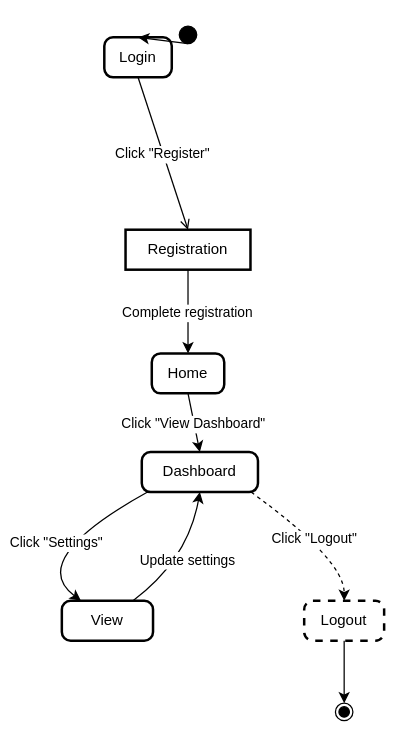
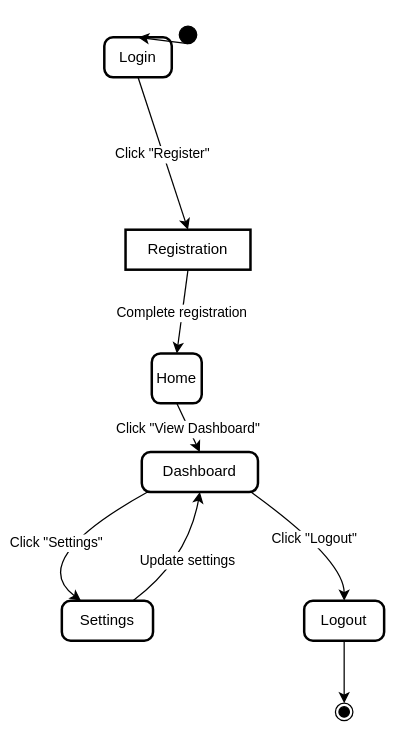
  <mxCell id="0" />
  <mxCell id="1" parent="0" />
  <mxCell id="2" value="" style="ellipse;fillColor=strokeColor;" vertex="1" parent="1"><mxGeometry x="143" y="20" width="14" height="14" as="geometry" /></mxCell>
  <mxCell id="3" value="Login" style="rounded=1;absoluteArcSize=1;arcSize=14;whiteSpace=wrap;strokeWidth=2;" vertex="1" parent="1"><mxGeometry x="83" y="29" width="54" height="32" as="geometry" /></mxCell>
  <mxCell id="4" value="Registration" style="absoluteArcSize=1;arcSize=14;whiteSpace=wrap;strokeWidth=2;rounded=0;" vertex="1" parent="1"><mxGeometry x="100" y="183" width="100" height="32" as="geometry" /></mxCell>
- <mxCell id="5" value="Home" style="rounded=1;absoluteArcSize=1;arcSize=14;whiteSpace=wrap;strokeWidth=2;" vertex="1" parent="1"><mxGeometry x="121" y="282" width="58" height="32" as="geometry" /></mxCell>
+ <mxCell id="5" value="Home" style="rounded=1;absoluteArcSize=1;arcSize=14;whiteSpace=wrap;strokeWidth=2;" vertex="1" parent="1"><mxGeometry x="121" y="282" width="40" height="40" as="geometry" /></mxCell>
  <mxCell id="6" value="Dashboard" style="rounded=1;absoluteArcSize=1;arcSize=14;whiteSpace=wrap;strokeWidth=2;" vertex="1" parent="1"><mxGeometry x="113" y="361" width="93" height="32" as="geometry" /></mxCell>
- <mxCell id="7" value="View" style="rounded=1;absoluteArcSize=1;arcSize=14;whiteSpace=wrap;strokeWidth=2;" vertex="1" parent="1"><mxGeometry x="49" y="480" width="73" height="32" as="geometry" /></mxCell>
- <mxCell id="8" value="Logout" style="rounded=1;absoluteArcSize=1;arcSize=14;whiteSpace=wrap;strokeWidth=2;dashed=1;" vertex="1" parent="1"><mxGeometry x="243" y="480" width="64" height="32" as="geometry" /></mxCell>
+ <mxCell id="7" value="Settings" style="rounded=1;absoluteArcSize=1;arcSize=14;whiteSpace=wrap;strokeWidth=2;" vertex="1" parent="1"><mxGeometry x="49" y="480" width="73" height="32" as="geometry" /></mxCell>
+ <mxCell id="8" value="Logout" style="rounded=1;absoluteArcSize=1;arcSize=14;whiteSpace=wrap;strokeWidth=2;" vertex="1" parent="1"><mxGeometry x="243" y="480" width="64" height="32" as="geometry" /></mxCell>
  <mxCell id="9" value="" style="ellipse;shape=endState;fillColor=strokeColor;" vertex="1" parent="1"><mxGeometry x="268" y="562" width="14" height="14" as="geometry" /></mxCell>
  <mxCell id="10" value="" style="curved=1;startArrow=none;;exitX=0.49;exitY=1;entryX=0.5;entryY=0;" edge="1" parent="1" source="2" target="3"><mxGeometry relative="1" as="geometry"><Array as="points" /></mxGeometry></mxCell>
- <mxCell id="11" value="Click &quot;Register&quot;" style="curved=1;startArrow=none;exitX=0.5;exitY=1;entryX=0.5;entryY=0;endArrow=open;" edge="1" parent="1" source="3" target="4"><mxGeometry relative="1" as="geometry"><Array as="points" /></mxGeometry></mxCell>
+ <mxCell id="11" value="Click &quot;Register&quot;" style="curved=1;startArrow=none;;exitX=0.5;exitY=1;entryX=0.5;entryY=0;" edge="1" parent="1" source="3" target="4"><mxGeometry relative="1" as="geometry"><Array as="points" /></mxGeometry></mxCell>
  <mxCell id="12" value="Complete registration" style="curved=1;startArrow=none;;exitX=0.5;exitY=1;entryX=0.5;entryY=0;" edge="1" parent="1" source="4" target="5"><mxGeometry relative="1" as="geometry"><Array as="points" /></mxGeometry></mxCell>
  <mxCell id="13" value="Click &quot;View Dashboard&quot;" style="curved=1;startArrow=none;;exitX=0.5;exitY=1;entryX=0.5;entryY=0;" edge="1" parent="1" source="5" target="6"><mxGeometry relative="1" as="geometry"><Array as="points" /></mxGeometry></mxCell>
  <mxCell id="14" value="Click &quot;Settings&quot;" style="curved=1;startArrow=none;;exitX=0.05;exitY=1;entryX=0.21;entryY=0;" edge="1" parent="1" source="6" target="7"><mxGeometry relative="1" as="geometry"><Array as="points"><mxPoint x="20" y="447" /></Array></mxGeometry></mxCell>
  <mxCell id="15" value="Update settings" style="curved=1;startArrow=none;;exitX=0.78;exitY=0;entryX=0.5;entryY=1;" edge="1" parent="1" source="7" target="6"><mxGeometry relative="1" as="geometry"><Array as="points"><mxPoint x="150" y="447" /></Array></mxGeometry></mxCell>
- <mxCell id="16" value="Click &quot;Logout&quot;" style="curved=1;startArrow=none;exitX=0.94;exitY=1;entryX=0.5;entryY=0;dashed=1;" edge="1" parent="1" source="6" target="8"><mxGeometry relative="1" as="geometry"><Array as="points"><mxPoint x="275" y="447" /></Array></mxGeometry></mxCell>
+ <mxCell id="16" value="Click &quot;Logout&quot;" style="curved=1;startArrow=none;;exitX=0.94;exitY=1;entryX=0.5;entryY=0;" edge="1" parent="1" source="6" target="8"><mxGeometry relative="1" as="geometry"><Array as="points"><mxPoint x="275" y="447" /></Array></mxGeometry></mxCell>
  <mxCell id="17" value="" style="curved=1;startArrow=none;;exitX=0.5;exitY=1;entryX=0.51;entryY=0;" edge="1" parent="1" source="8" target="9"><mxGeometry relative="1" as="geometry"><Array as="points" /></mxGeometry></mxCell>
